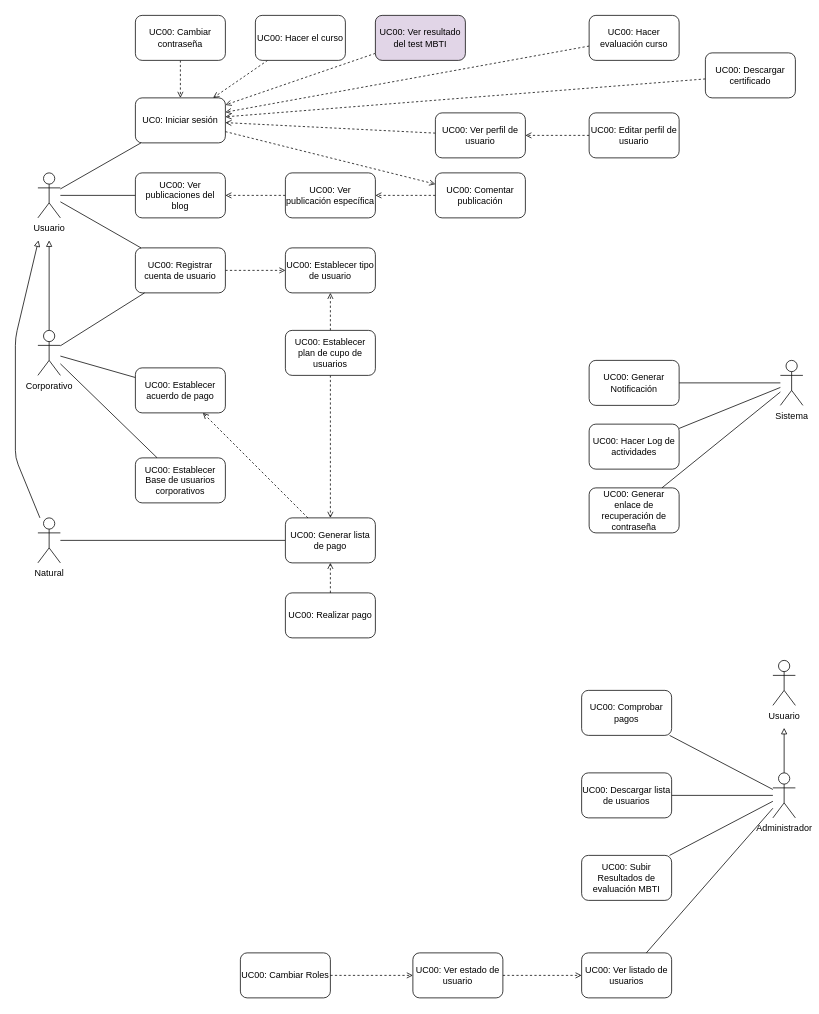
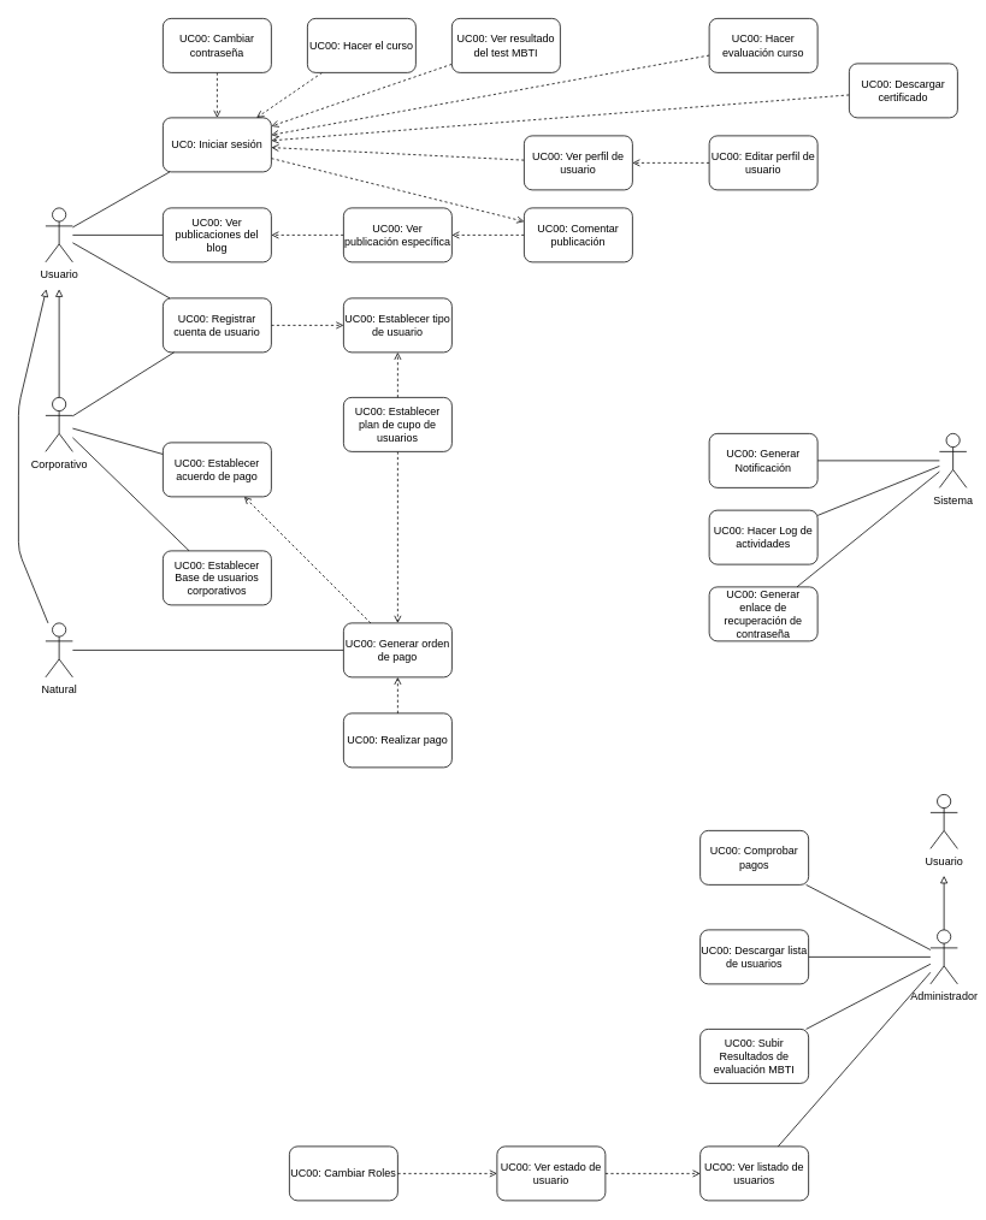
  <mxCell id="0" />
  <mxCell id="1" parent="0" />
  <mxCell id="2" style="edgeStyle=none;html=1;dashed=1;startArrow=none;startFill=0;endArrow=open;endFill=0;sourcePerimeterSpacing=0;" parent="1" source="3" target="25" edge="1"><mxGeometry relative="1" as="geometry" /></mxCell>
  <mxCell id="3" value="UC00: Registrar cuenta de usuario" style="rounded=1;whiteSpace=wrap;html=1;" parent="1" vertex="1"><mxGeometry x="180" y="330" width="120" height="60" as="geometry" /></mxCell>
  <mxCell id="4" style="edgeStyle=none;html=1;endArrow=none;endFill=0;" parent="1" source="8" target="3" edge="1"><mxGeometry relative="1" as="geometry" /></mxCell>
  <mxCell id="5" style="edgeStyle=none;html=1;endArrow=none;endFill=0;" parent="1" source="8" target="17" edge="1"><mxGeometry relative="1" as="geometry" /></mxCell>
  <mxCell id="6" style="edgeStyle=none;html=1;endArrow=none;endFill=0;" parent="1" source="8" target="18" edge="1"><mxGeometry relative="1" as="geometry" /></mxCell>
  <mxCell id="7" style="edgeStyle=none;html=1;endArrow=none;endFill=0;sourcePerimeterSpacing=30;startArrow=block;startFill=0;" parent="1" source="8" target="13" edge="1"><mxGeometry relative="1" as="geometry" /></mxCell>
  <mxCell id="8" value="Usuario" style="shape=umlActor;verticalLabelPosition=bottom;verticalAlign=top;html=1;outlineConnect=0;" parent="1" vertex="1"><mxGeometry x="50" y="230" width="30" height="60" as="geometry" /></mxCell>
  <mxCell id="9" style="edgeStyle=none;html=1;endArrow=none;endFill=0;" parent="1" source="13" target="3" edge="1"><mxGeometry relative="1" as="geometry" /></mxCell>
  <mxCell id="10" style="edgeStyle=none;html=1;endArrow=none;endFill=0;" parent="1" source="13" target="38" edge="1"><mxGeometry relative="1" as="geometry" /></mxCell>
  <mxCell id="11" style="edgeStyle=none;html=1;endArrow=none;endFill=0;sourcePerimeterSpacing=30;startArrow=block;startFill=0;" parent="1" source="8" target="15" edge="1"><mxGeometry relative="1" as="geometry"><mxPoint x="65" y="540" as="sourcePoint" /><Array as="points"><mxPoint x="20" y="450" /><mxPoint x="20" y="610" /></Array></mxGeometry></mxCell>
  <mxCell id="12" style="edgeStyle=none;html=1;startArrow=none;startFill=0;endArrow=none;endFill=0;sourcePerimeterSpacing=0;" parent="1" source="13" target="35" edge="1"><mxGeometry relative="1" as="geometry" /></mxCell>
  <mxCell id="13" value="Corporativo" style="shape=umlActor;verticalLabelPosition=bottom;verticalAlign=top;html=1;outlineConnect=0;" parent="1" vertex="1"><mxGeometry x="50" y="440" width="30" height="60" as="geometry" /></mxCell>
  <mxCell id="14" style="edgeStyle=none;html=1;endArrow=none;endFill=0;" parent="1" source="15" target="34" edge="1"><mxGeometry relative="1" as="geometry" /></mxCell>
  <mxCell id="15" value="Natural" style="shape=umlActor;verticalLabelPosition=bottom;verticalAlign=top;html=1;outlineConnect=0;" parent="1" vertex="1"><mxGeometry x="50" y="690" width="30" height="60" as="geometry" /></mxCell>
  <mxCell id="16" style="edgeStyle=none;html=1;dashed=1;startArrow=none;startFill=0;endArrow=open;endFill=0;sourcePerimeterSpacing=0;" parent="1" source="17" target="22" edge="1"><mxGeometry relative="1" as="geometry" /></mxCell>
  <mxCell id="17" value="UC0: Iniciar sesión" style="rounded=1;whiteSpace=wrap;html=1;" parent="1" vertex="1"><mxGeometry x="180" y="130" width="120" height="60" as="geometry" /></mxCell>
  <mxCell id="18" value="UC00: Ver publicaciones del blog" style="rounded=1;whiteSpace=wrap;html=1;" parent="1" vertex="1"><mxGeometry x="180" y="230" width="120" height="60" as="geometry" /></mxCell>
  <mxCell id="19" style="edgeStyle=none;html=1;dashed=1;startArrow=none;startFill=0;endArrow=open;endFill=0;sourcePerimeterSpacing=0;" parent="1" source="20" target="18" edge="1"><mxGeometry relative="1" as="geometry" /></mxCell>
  <mxCell id="20" value="UC00: Ver publicación específica" style="rounded=1;whiteSpace=wrap;html=1;" parent="1" vertex="1"><mxGeometry x="380" y="230" width="120" height="60" as="geometry" /></mxCell>
  <mxCell id="21" style="edgeStyle=none;html=1;dashed=1;startArrow=none;startFill=0;endArrow=open;endFill=0;sourcePerimeterSpacing=0;" parent="1" source="22" target="20" edge="1"><mxGeometry relative="1" as="geometry" /></mxCell>
  <mxCell id="22" value="UC00: Comentar publicación" style="rounded=1;whiteSpace=wrap;html=1;" parent="1" vertex="1"><mxGeometry x="580" y="230" width="120" height="60" as="geometry" /></mxCell>
  <mxCell id="23" style="edgeStyle=none;html=1;dashed=1;startArrow=none;startFill=0;endArrow=open;endFill=0;sourcePerimeterSpacing=0;" parent="1" source="24" target="17" edge="1"><mxGeometry relative="1" as="geometry" /></mxCell>
  <mxCell id="24" value="UC00: Ver perfil de usuario" style="rounded=1;whiteSpace=wrap;html=1;" parent="1" vertex="1"><mxGeometry x="580" y="150" width="120" height="60" as="geometry" /></mxCell>
  <mxCell id="25" value="UC00: Establecer tipo de usuario" style="rounded=1;whiteSpace=wrap;html=1;" parent="1" vertex="1"><mxGeometry x="380" y="330" width="120" height="60" as="geometry" /></mxCell>
  <mxCell id="26" style="edgeStyle=none;html=1;dashed=1;startArrow=none;startFill=0;endArrow=open;endFill=0;sourcePerimeterSpacing=0;" parent="1" source="27" target="24" edge="1"><mxGeometry relative="1" as="geometry" /></mxCell>
  <mxCell id="27" value="UC00: Editar perfil de usuario" style="rounded=1;whiteSpace=wrap;html=1;" parent="1" vertex="1"><mxGeometry x="785" y="150" width="120" height="60" as="geometry" /></mxCell>
  <mxCell id="28" style="edgeStyle=none;html=1;dashed=1;startArrow=none;startFill=0;endArrow=open;endFill=0;sourcePerimeterSpacing=0;" parent="1" source="29" target="17" edge="1"><mxGeometry relative="1" as="geometry" /></mxCell>
  <mxCell id="29" value="UC00: Cambiar contraseña" style="rounded=1;whiteSpace=wrap;html=1;" parent="1" vertex="1"><mxGeometry x="180" y="20" width="120" height="60" as="geometry" /></mxCell>
  <mxCell id="30" style="edgeStyle=none;html=1;dashed=1;startArrow=none;startFill=0;endArrow=open;endFill=0;sourcePerimeterSpacing=0;" parent="1" source="32" target="25" edge="1"><mxGeometry relative="1" as="geometry" /></mxCell>
  <mxCell id="31" style="edgeStyle=none;html=1;dashed=1;startArrow=none;startFill=0;endArrow=open;endFill=0;sourcePerimeterSpacing=0;" parent="1" source="32" target="34" edge="1"><mxGeometry relative="1" as="geometry" /></mxCell>
  <mxCell id="32" value="UC00: Establecer plan de cupo de usuarios" style="rounded=1;whiteSpace=wrap;html=1;" parent="1" vertex="1"><mxGeometry x="380" y="440" width="120" height="60" as="geometry" /></mxCell>
  <mxCell id="33" style="edgeStyle=none;html=1;dashed=1;startArrow=none;startFill=0;endArrow=open;endFill=0;sourcePerimeterSpacing=0;" parent="1" source="34" target="35" edge="1"><mxGeometry relative="1" as="geometry" /></mxCell>
- <mxCell id="34" value="UC00: Generar lista de pago" style="rounded=1;whiteSpace=wrap;html=1;" parent="1" vertex="1"><mxGeometry x="380" y="690" width="120" height="60" as="geometry" /></mxCell>
+ <mxCell id="34" value="UC00: Generar orden de pago" style="rounded=1;whiteSpace=wrap;html=1;" parent="1" vertex="1"><mxGeometry x="380" y="690" width="120" height="60" as="geometry" /></mxCell>
  <mxCell id="35" value="UC00: Establecer acuerdo de pago" style="rounded=1;whiteSpace=wrap;html=1;" parent="1" vertex="1"><mxGeometry x="180" y="490" width="120" height="60" as="geometry" /></mxCell>
  <mxCell id="36" style="edgeStyle=none;html=1;dashed=1;startArrow=none;startFill=0;endArrow=open;endFill=0;sourcePerimeterSpacing=0;" parent="1" source="37" target="34" edge="1"><mxGeometry relative="1" as="geometry" /></mxCell>
  <mxCell id="37" value="UC00: Realizar pago" style="rounded=1;whiteSpace=wrap;html=1;" parent="1" vertex="1"><mxGeometry x="380" y="790" width="120" height="60" as="geometry" /></mxCell>
  <mxCell id="38" value="UC00: Establecer Base de usuarios corporativos" style="rounded=1;whiteSpace=wrap;html=1;" parent="1" vertex="1"><mxGeometry x="180" y="610" width="120" height="60" as="geometry" /></mxCell>
  <mxCell id="39" style="edgeStyle=none;html=1;dashed=1;startArrow=none;startFill=0;endArrow=open;endFill=0;sourcePerimeterSpacing=0;" parent="1" source="40" target="17" edge="1"><mxGeometry relative="1" as="geometry" /></mxCell>
  <mxCell id="40" value="UC00: Hacer el curso" style="rounded=1;whiteSpace=wrap;html=1;" parent="1" vertex="1"><mxGeometry x="340" y="20" width="120" height="60" as="geometry" /></mxCell>
  <mxCell id="41" style="edgeStyle=none;html=1;dashed=1;startArrow=none;startFill=0;endArrow=open;endFill=0;sourcePerimeterSpacing=0;" parent="1" source="42" target="17" edge="1"><mxGeometry relative="1" as="geometry" /></mxCell>
- <mxCell id="42" value="UC00: Ver resultado del test MBTI" style="rounded=1;whiteSpace=wrap;html=1;fillColor=#e1d5e7;" parent="1" vertex="1"><mxGeometry x="500" y="20" width="120" height="60" as="geometry" /></mxCell>
+ <mxCell id="42" value="UC00: Ver resultado del test MBTI" style="rounded=1;whiteSpace=wrap;html=1;" parent="1" vertex="1"><mxGeometry x="500" y="20" width="120" height="60" as="geometry" /></mxCell>
  <mxCell id="43" style="edgeStyle=none;html=1;endArrow=none;endFill=0;" parent="1" source="46" target="52" edge="1"><mxGeometry relative="1" as="geometry" /></mxCell>
  <mxCell id="44" style="edgeStyle=none;html=1;endArrow=none;endFill=0;" parent="1" source="46" target="53" edge="1"><mxGeometry relative="1" as="geometry" /></mxCell>
  <mxCell id="45" style="edgeStyle=none;html=1;startArrow=none;startFill=0;endArrow=none;endFill=0;sourcePerimeterSpacing=0;" parent="1" source="46" target="58" edge="1"><mxGeometry relative="1" as="geometry" /></mxCell>
  <mxCell id="46" value="Sistema" style="shape=umlActor;verticalLabelPosition=bottom;verticalAlign=top;html=1;outlineConnect=0;" parent="1" vertex="1"><mxGeometry x="1040" y="480" width="30" height="60" as="geometry" /></mxCell>
  <mxCell id="47" style="edgeStyle=none;html=1;endArrow=none;endFill=0;" parent="1" source="51" target="55" edge="1"><mxGeometry relative="1" as="geometry" /></mxCell>
  <mxCell id="48" style="edgeStyle=none;html=1;endArrow=none;endFill=0;" parent="1" source="51" target="54" edge="1"><mxGeometry relative="1" as="geometry" /></mxCell>
  <mxCell id="49" style="edgeStyle=none;html=1;startArrow=none;startFill=0;endArrow=none;endFill=0;sourcePerimeterSpacing=0;" parent="1" source="51" target="63" edge="1"><mxGeometry relative="1" as="geometry" /></mxCell>
  <mxCell id="50" style="edgeStyle=none;html=1;startArrow=none;startFill=0;endArrow=none;endFill=0;sourcePerimeterSpacing=0;" parent="1" source="51" target="68" edge="1"><mxGeometry relative="1" as="geometry" /></mxCell>
  <mxCell id="51" value="Administrador" style="shape=umlActor;verticalLabelPosition=bottom;verticalAlign=top;html=1;outlineConnect=0;" parent="1" vertex="1"><mxGeometry x="1030" y="1030" width="30" height="60" as="geometry" /></mxCell>
  <mxCell id="52" value="UC00: Generar Notificación" style="rounded=1;whiteSpace=wrap;html=1;" parent="1" vertex="1"><mxGeometry x="785" y="480" width="120" height="60" as="geometry" /></mxCell>
  <mxCell id="53" value="UC00: Hacer Log de actividades" style="rounded=1;whiteSpace=wrap;html=1;" parent="1" vertex="1"><mxGeometry x="785" y="565" width="120" height="60" as="geometry" /></mxCell>
  <mxCell id="54" value="UC00: Subir Resultados de evaluación MBTI" style="rounded=1;whiteSpace=wrap;html=1;" parent="1" vertex="1"><mxGeometry x="775" y="1140" width="120" height="60" as="geometry" /></mxCell>
  <mxCell id="55" value="UC00: Descargar lista de usuarios" style="rounded=1;whiteSpace=wrap;html=1;" parent="1" vertex="1"><mxGeometry x="775" y="1030" width="120" height="60" as="geometry" /></mxCell>
  <mxCell id="56" style="edgeStyle=none;html=1;endArrow=none;endFill=0;sourcePerimeterSpacing=30;startArrow=block;startFill=0;" parent="1" source="57" target="51" edge="1"><mxGeometry relative="1" as="geometry" /></mxCell>
  <mxCell id="57" value="Usuario" style="shape=umlActor;verticalLabelPosition=bottom;verticalAlign=top;html=1;outlineConnect=0;" parent="1" vertex="1"><mxGeometry x="1030" y="880" width="30" height="60" as="geometry" /></mxCell>
  <mxCell id="58" value="UC00: Generar enlace de recuperación de contraseña" style="rounded=1;whiteSpace=wrap;html=1;" parent="1" vertex="1"><mxGeometry x="785" y="650" width="120" height="60" as="geometry" /></mxCell>
  <mxCell id="59" style="edgeStyle=none;html=1;startArrow=none;startFill=0;endArrow=open;endFill=0;sourcePerimeterSpacing=0;dashed=1;" parent="1" source="60" target="17" edge="1"><mxGeometry relative="1" as="geometry" /></mxCell>
  <mxCell id="60" value="UC00: Hacer evaluación curso" style="rounded=1;whiteSpace=wrap;html=1;" parent="1" vertex="1"><mxGeometry x="785" y="20" width="120" height="60" as="geometry" /></mxCell>
  <mxCell id="61" style="edgeStyle=none;html=1;startArrow=none;startFill=0;endArrow=open;endFill=0;sourcePerimeterSpacing=0;dashed=1;" parent="1" source="62" target="17" edge="1"><mxGeometry relative="1" as="geometry" /></mxCell>
  <mxCell id="62" value="UC00: Descargar certificado" style="rounded=1;whiteSpace=wrap;html=1;" parent="1" vertex="1"><mxGeometry x="940" y="70" width="120" height="60" as="geometry" /></mxCell>
  <mxCell id="63" value="UC00: Ver listado de usuarios" style="rounded=1;whiteSpace=wrap;html=1;" parent="1" vertex="1"><mxGeometry x="775" y="1270" width="120" height="60" as="geometry" /></mxCell>
  <mxCell id="64" value="UC00: Cambiar Roles" style="rounded=1;whiteSpace=wrap;html=1;" parent="1" vertex="1"><mxGeometry x="320" y="1270" width="120" height="60" as="geometry" /></mxCell>
  <mxCell id="65" style="edgeStyle=none;html=1;dashed=1;startArrow=none;startFill=0;endArrow=open;endFill=0;sourcePerimeterSpacing=0;" parent="1" source="66" target="63" edge="1"><mxGeometry relative="1" as="geometry"><mxPoint x="430" y="800" as="sourcePoint" /><mxPoint x="430" y="990" as="targetPoint" /><Array as="points" /></mxGeometry></mxCell>
  <mxCell id="66" value="UC00: Ver estado de usuario" style="rounded=1;whiteSpace=wrap;html=1;" parent="1" vertex="1"><mxGeometry x="550" y="1270" width="120" height="60" as="geometry" /></mxCell>
  <mxCell id="67" style="edgeStyle=none;html=1;dashed=1;startArrow=none;startFill=0;endArrow=open;endFill=0;sourcePerimeterSpacing=0;" parent="1" source="64" target="66" edge="1"><mxGeometry relative="1" as="geometry"><mxPoint x="460" y="1340" as="sourcePoint" /><mxPoint x="555" y="1340" as="targetPoint" /><Array as="points" /></mxGeometry></mxCell>
  <mxCell id="68" value="UC00: Comprobar pagos" style="rounded=1;whiteSpace=wrap;html=1;" parent="1" vertex="1"><mxGeometry x="775" y="920" width="120" height="60" as="geometry" /></mxCell>
